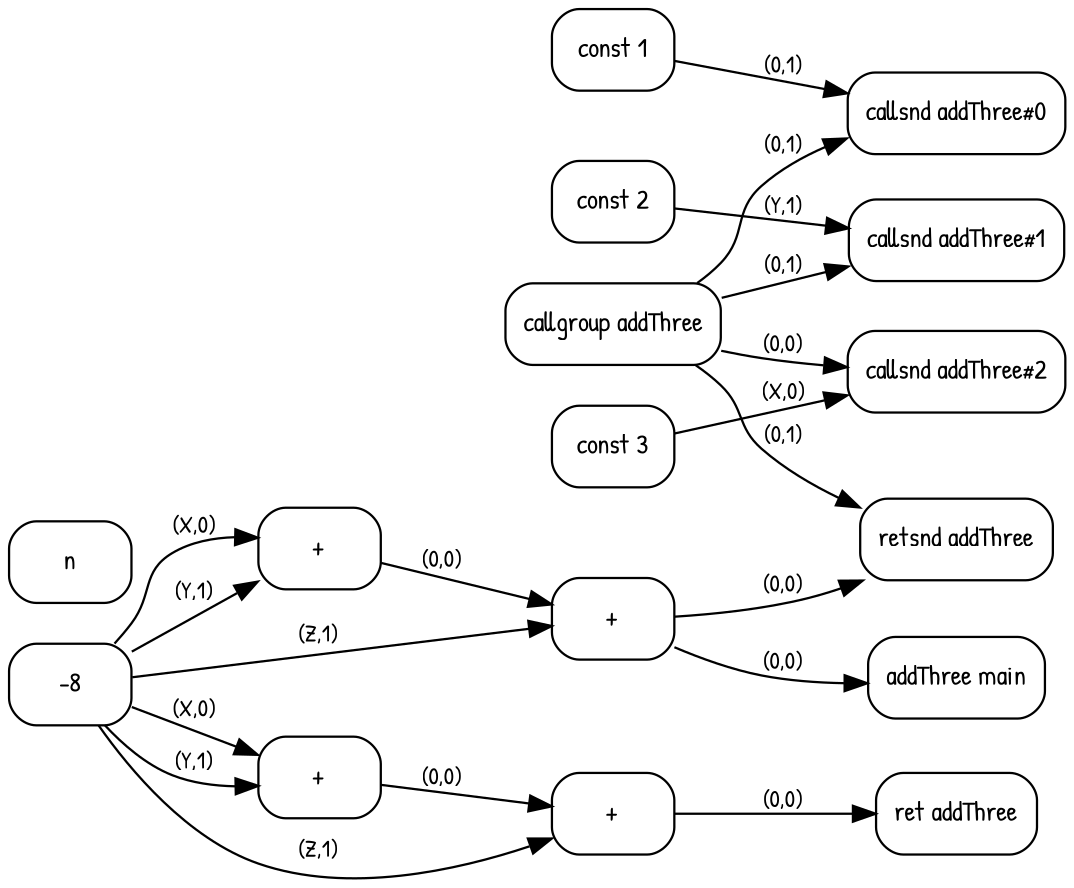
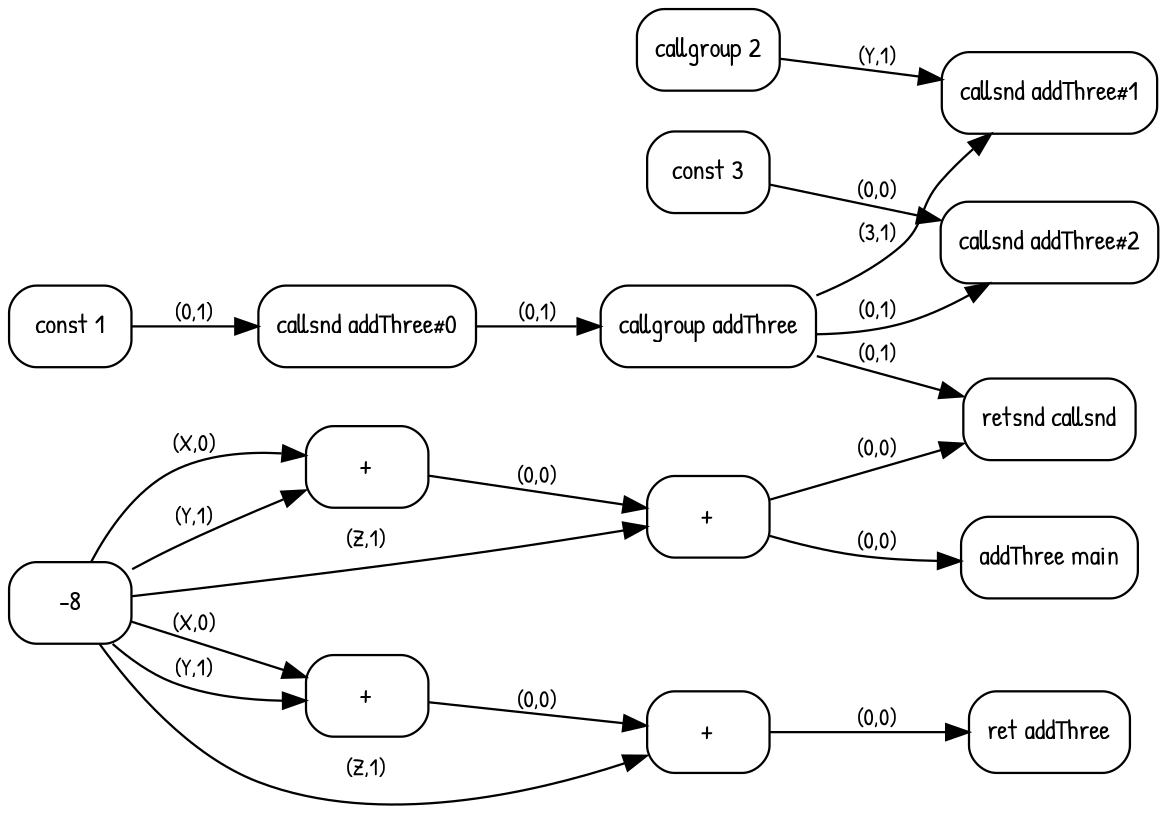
  digraph {
    fontname="Patrick Hand"
    rankdir=LR
    node [fontname="Patrick Hand" fontsize=12 shape=box style=rounded]
    edge [fontname="Patrick Hand" fontsize=10]
    n1 [label="const 1"]
    n2 [label="callsnd addThree#0"]
-   n3 [label="const 2"]
+   n3 [label="callgroup 2"]
    n4 [label="callsnd addThree#1"]
    n5 [label="const 3"]
    n6 [label="callsnd addThree#2"]
    n7 [label="callgroup addThree"]
-   n8 [label="retsnd addThree"]
+   n8 [label="retsnd callsnd"]
    n9 [label="+"]
    n10 [label="+"]
    n11 [label="addThree main"]
    n12 [label="+"]
    n13 [label="+"]
    n14 [label="ret addThree"]
-   n
    n16 [label=-8]
    n1 -> n2 [label="(0,1)"]
    n3 -> n4 [label="(Y,1)"]
-   n5 -> n6 [label="(X,0)"]
-   n7 -> n2 [label="(0,1)"]
-   n7 -> n4 [label="(0,1)"]
-   n7 -> n6 [label="(0,0)"]
+   n5 -> n6 [label="(0,0)"]
+   n2 -> n7 [label="(0,1)"]
+   n7 -> n4 [label="(3,1)"]
+   n7 -> n6 [label="(0,1)"]
    n7 -> n8 [label="(0,1)"]
    n9 -> n10 [label="(0,0)"]
    n10 -> n8 [label="(0,0)"]
    n10 -> n11 [label="(0,0)"]
    n12 -> n13 [label="(0,0)"]
    n13 -> n14 [label="(0,0)"]
    n16 -> n9 [label="(X,0)"]
    n16 -> n9 [label="(Y,1)"]
    n16 -> n10 [label="(Z,1)"]
    n16 -> n12 [label="(X,0)"]
    n16 -> n12 [label="(Y,1)"]
    n16 -> n13 [label="(Z,1)"]
  }
